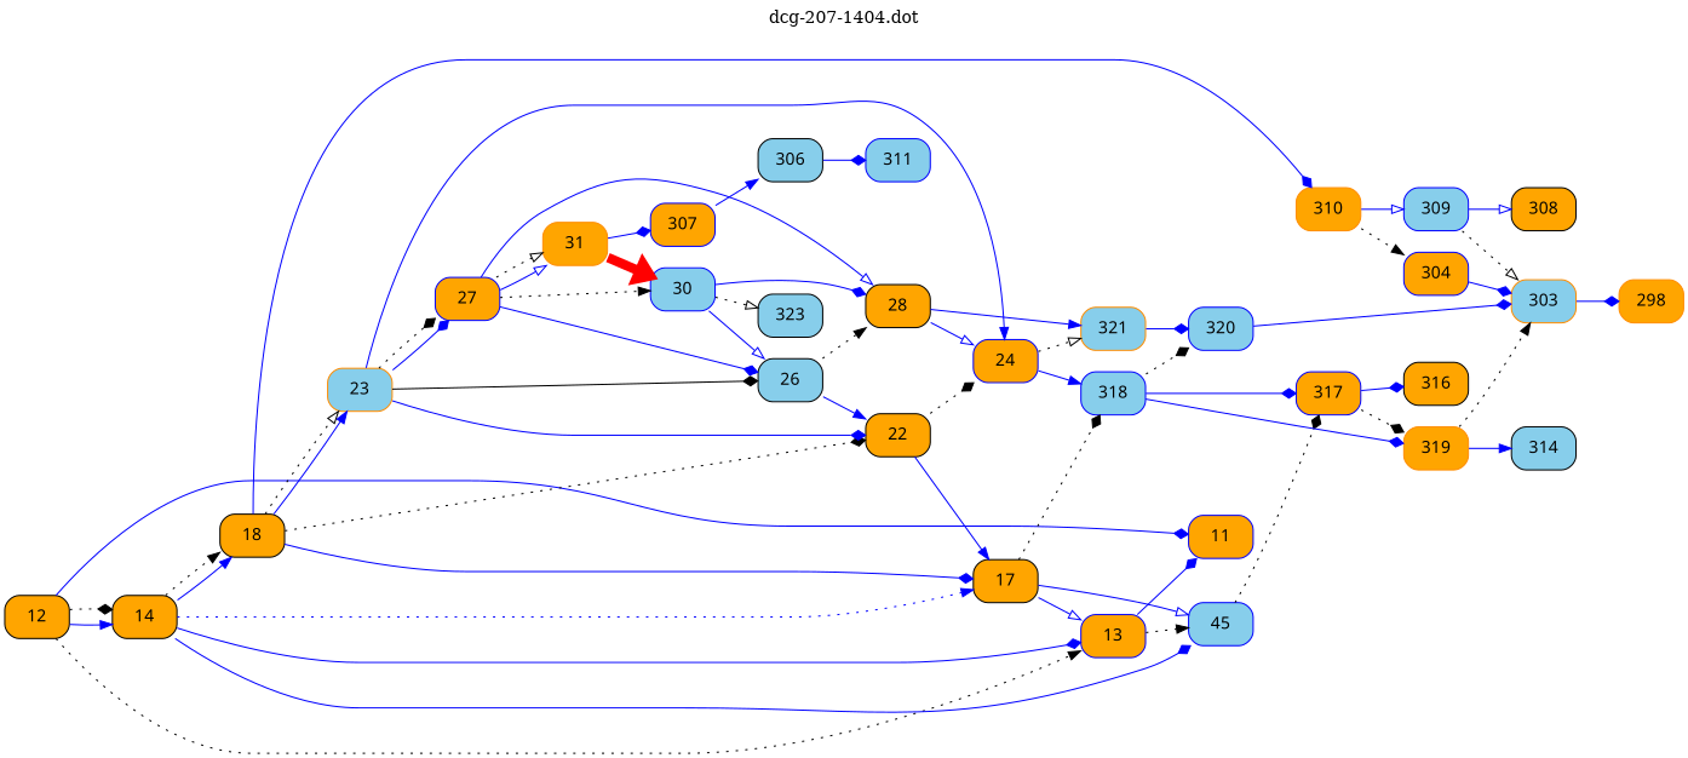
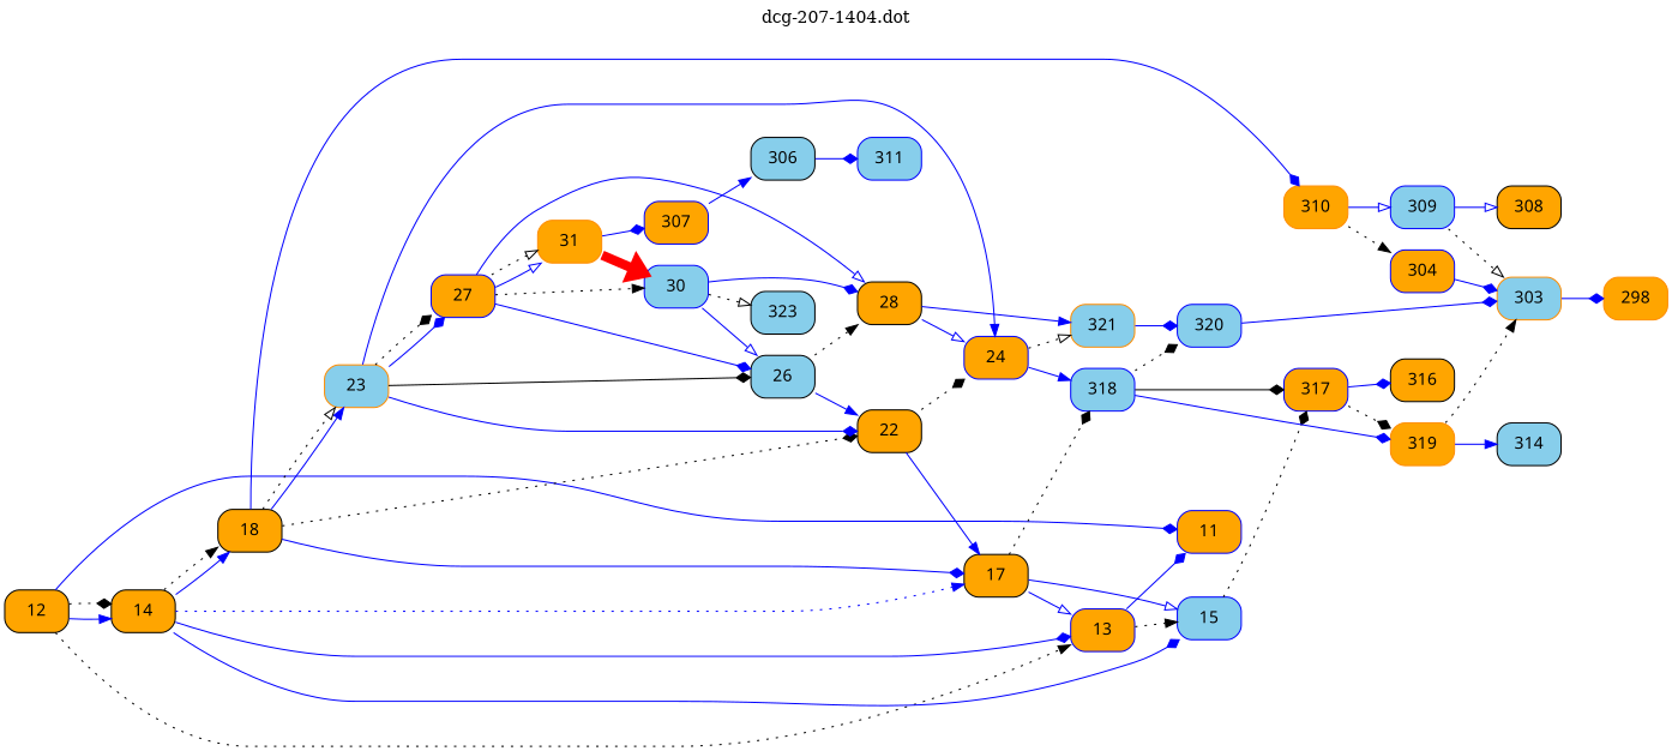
  digraph {
    label="dcg-207-1404.dot"
    labelloc=t
    rankdir=LR
    node [color=blue fillcolor=orange fontname="sans-serif" shape=box style="rounded,filled"]
    edge [arrowhead=diamond color=blue penwidth=1]
    n1 [color=black label=12]
    n2 [label=11]
    n3 [color=black label=14]
    n4 [label=13]
-   n5 [fillcolor=skyblue label=45]
+   n5 [fillcolor=skyblue label=15]
    n6 [color=black label=18]
    n7 [color=black label=17]
    n8 [label=317]
    n9 [color=darkorange label=310]
    n10 [color=darkorange fillcolor=skyblue label=23]
    n11 [color=black label=22]
    n12 [fillcolor=skyblue label=318]
    n13 [color=darkorange label=319]
    n14 [color=black label=316]
    n15 [fillcolor=skyblue label=309]
    n16 [label=304]
    n17 [label=24]
    n18 [label=27]
    n19 [color=black fillcolor=skyblue label=26]
    n20 [fillcolor=skyblue label=320]
    n21 [color=darkorange fillcolor=skyblue label=303]
    n22 [color=black label=308]
    n23 [color=darkorange fillcolor=skyblue label=321]
    n24 [color=black label=28]
    n25 [color=darkorange label=31]
    n26 [fillcolor=skyblue label=30]
    n27 [label=307]
    n28 [color=black fillcolor=skyblue label=323]
    n29 [color=black fillcolor=skyblue label=306]
    n30 [fillcolor=skyblue label=311]
    n31 [color=darkorange label=298]
    n32 [color=black fillcolor=skyblue label=314]
    n1 -> n2
    n1 -> n3 [arrowhead=normal]
    n1 -> n3 [style=dotted color="" penwidth=""]
    n1 -> n4 [arrowhead=normal style=dotted color="" penwidth=""]
    n3 -> n4
    n3 -> n5
    n3 -> n6 [arrowhead=normal]
    n3 -> n6 [arrowhead=normal style=dotted color="" penwidth=""]
    n3 -> n7 [arrowhead=normal style=dotted penwidth=""]
    n4 -> n2
    n4 -> n5 [arrowhead=normal style=dotted color="" penwidth=""]
    n5 -> n8 [style=dotted color="" penwidth=""]
    n6 -> n7
    n6 -> n9
    n6 -> n10 [arrowhead=normal]
    n6 -> n10 [arrowhead=onormal style=dotted color="" penwidth=""]
    n6 -> n11 [style=dotted color="" penwidth=""]
    n7 -> n4 [arrowhead=onormal]
    n7 -> n5 [arrowhead=onormal]
    n7 -> n12 [style=dotted color="" penwidth=""]
    n8 -> n13 [style=dotted color="" penwidth=""]
    n8 -> n14
    n9 -> n15 [arrowhead=onormal]
    n9 -> n16 [arrowhead=normal style=dotted color="" penwidth=""]
    n10 -> n11
    n10 -> n17 [arrowhead=normal]
    n10 -> n18
    n10 -> n18 [style=dotted color="" penwidth=""]
    n10 -> n19 [style=solid color="" penwidth=""]
    n11 -> n7 [arrowhead=normal]
    n11 -> n17 [style=dotted color="" penwidth=""]
-   n12 -> n8
+   n12 -> n8 [color=black]
    n12 -> n13
    n12 -> n20 [style=dotted color="" penwidth=""]
    n13 -> n21 [arrowhead=normal style=dotted color="" penwidth=""]
    n13 -> n32 [arrowhead=normal]
    n15 -> n21 [arrowhead=onormal style=dotted color="" penwidth=""]
    n15 -> n22 [arrowhead=onormal]
    n16 -> n21
    n17 -> n12 [arrowhead=normal]
    n17 -> n23 [arrowhead=onormal style=dotted color="" penwidth=""]
    n18 -> n19
    n18 -> n24 [arrowhead=onormal]
    n18 -> n25 [arrowhead=onormal]
    n18 -> n25 [arrowhead=onormal style=dotted color="" penwidth=""]
    n18 -> n26 [arrowhead=normal style=dotted color="" penwidth=""]
    n19 -> n11 [arrowhead=normal]
    n19 -> n24 [arrowhead=normal style=dotted color="" penwidth=""]
    n20 -> n21
    n21 -> n31
    n23 -> n20
    n24 -> n17 [arrowhead=onormal]
    n24 -> n23 [arrowhead=normal]
    n25 -> n26 [arrowhead=normal color=red penwidth=8]
    n25 -> n27
    n26 -> n19 [arrowhead=onormal]
    n26 -> n24
    n26 -> n28 [arrowhead=onormal style=dotted color="" penwidth=""]
    n27 -> n29 [arrowhead=normal]
    n29 -> n30
  }
